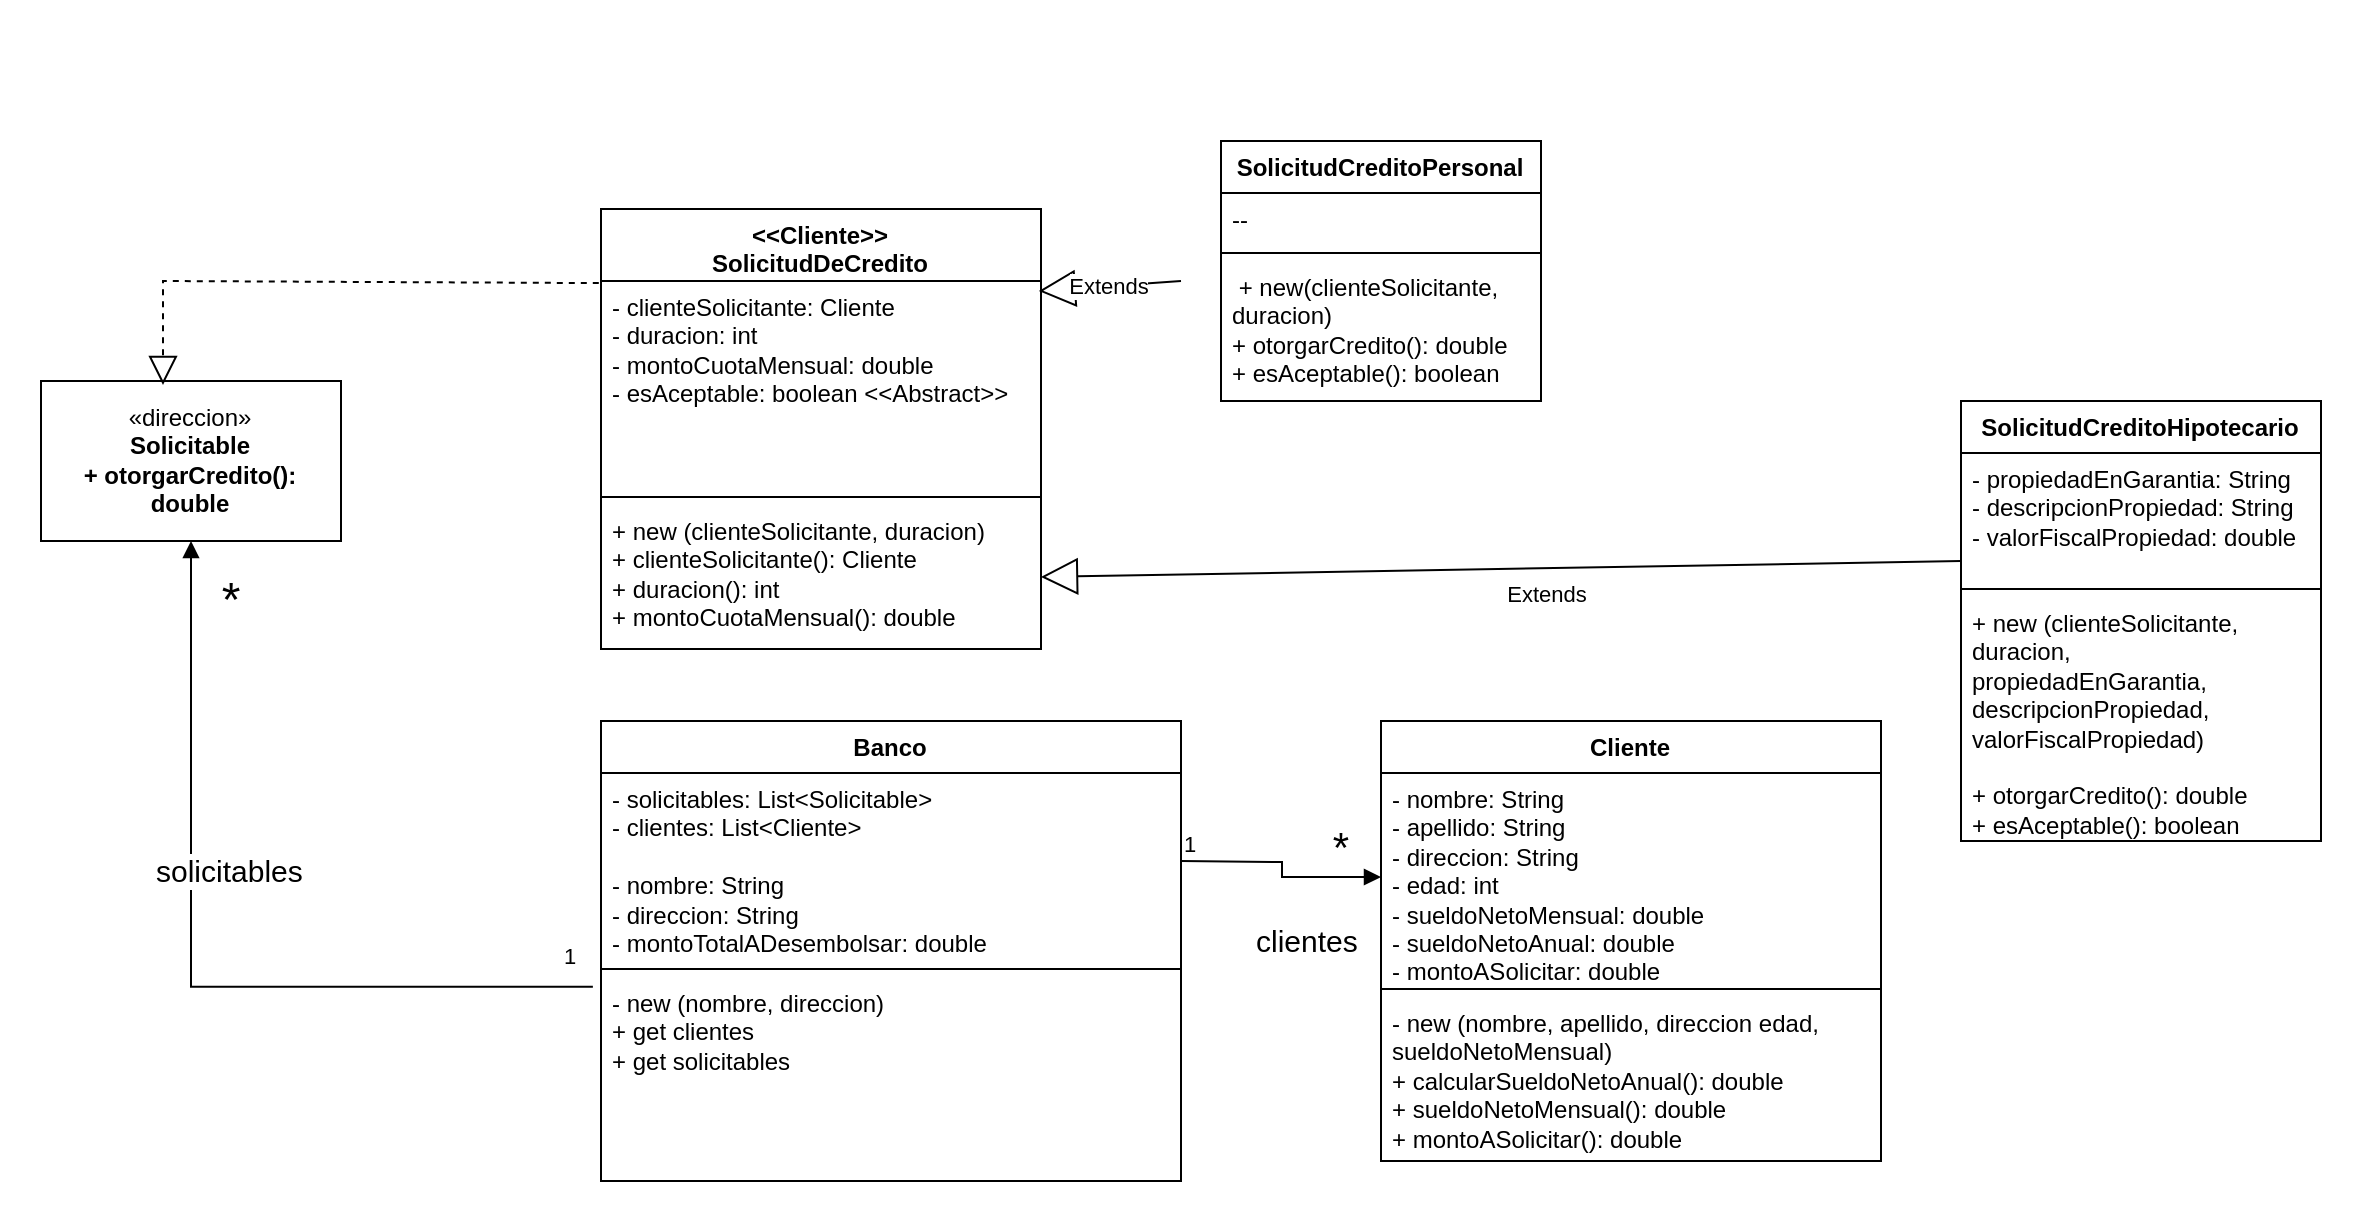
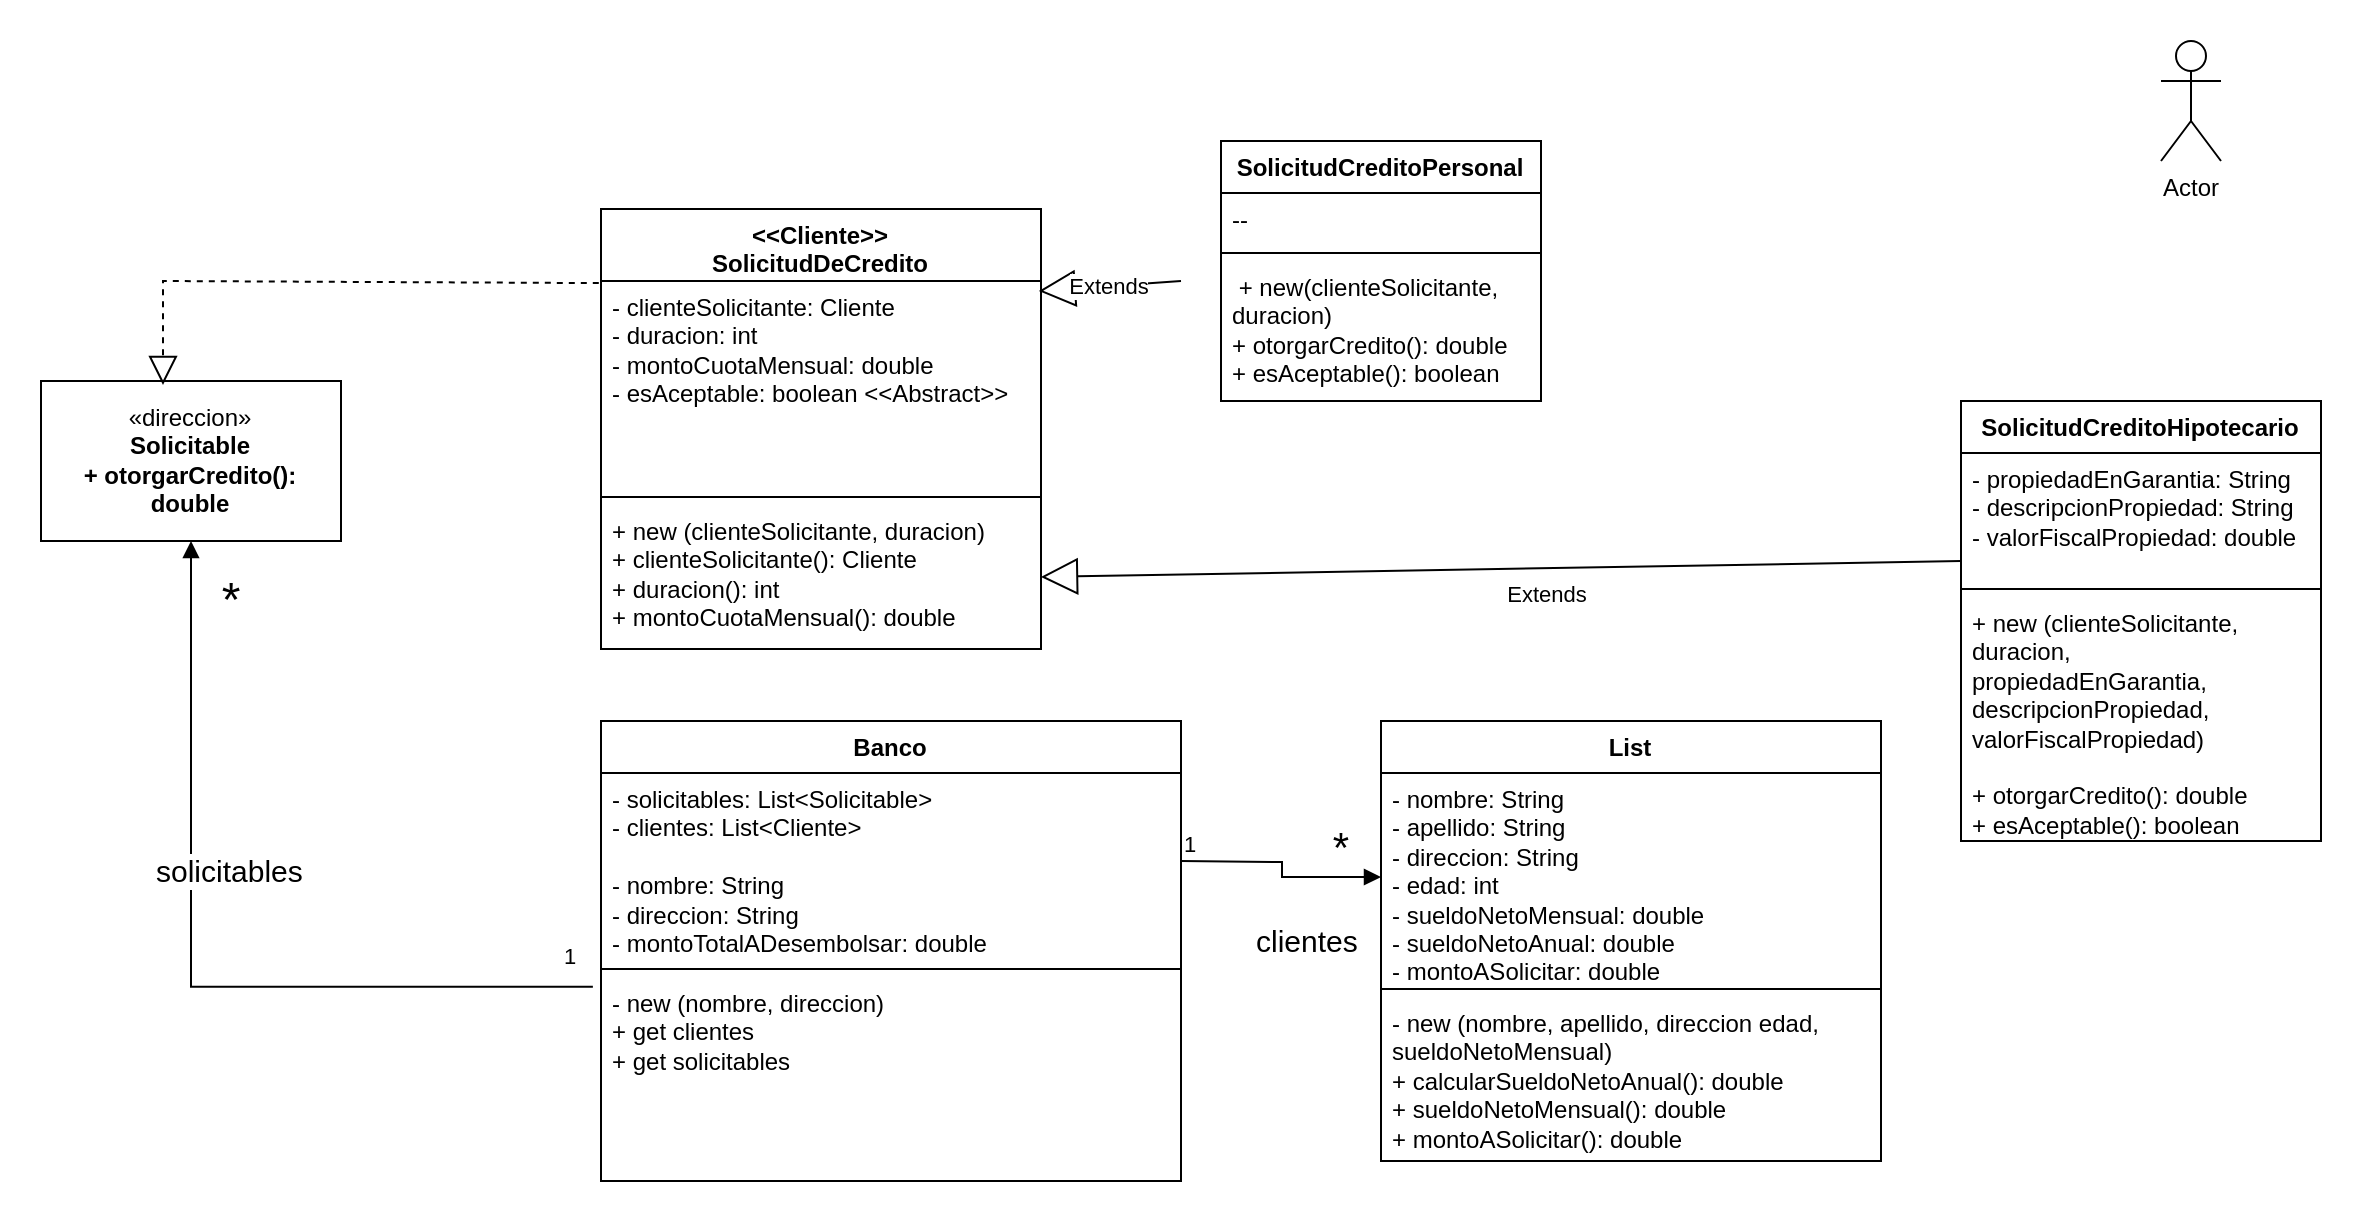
  <mxCell id="0" />
  <mxCell id="1" parent="0" />
  <mxCell id="2" value="Banco" style="swimlane;fontStyle=1;align=center;verticalAlign=top;childLayout=stackLayout;horizontal=1;startSize=26;horizontalStack=0;resizeParent=1;resizeParentMax=0;resizeLast=0;collapsible=1;marginBottom=0;whiteSpace=wrap;html=1;" parent="1" vertex="1"><mxGeometry x="300" y="360" width="290" height="230" as="geometry" /></mxCell>
  <mxCell id="3" value="&lt;div&gt;- solicitables: List&amp;lt;Solicitable&amp;gt;&lt;/div&gt;&lt;div&gt;- clientes: List&amp;lt;Cliente&amp;gt;&lt;br&gt;&lt;/div&gt;&lt;div&gt;&lt;br&gt;&lt;/div&gt;&lt;div&gt;- nombre: String&lt;/div&gt;&lt;div&gt;- direccion: String &lt;br&gt;&lt;/div&gt;&lt;div&gt;- montoTotalADesembolsar: double&lt;br&gt;&lt;/div&gt;" style="text;strokeColor=none;fillColor=none;align=left;verticalAlign=top;spacingLeft=4;spacingRight=4;overflow=hidden;rotatable=0;points=[[0,0.5],[1,0.5]];portConstraint=eastwest;whiteSpace=wrap;html=1;" parent="2" vertex="1"><mxGeometry y="26" width="290" height="94" as="geometry" /></mxCell>
  <mxCell id="4" value="" style="line;strokeWidth=1;fillColor=none;align=left;verticalAlign=middle;spacingTop=-1;spacingLeft=3;spacingRight=3;rotatable=0;labelPosition=right;points=[];portConstraint=eastwest;strokeColor=inherit;" parent="2" vertex="1"><mxGeometry y="120" width="290" height="8" as="geometry" /></mxCell>
  <mxCell id="5" value="&lt;div&gt;- new (nombre, direccion)&lt;/div&gt;&lt;div&gt;+ get clientes&lt;/div&gt;&lt;div&gt;+ get solicitables &lt;br&gt;&lt;/div&gt;" style="text;strokeColor=none;fillColor=none;align=left;verticalAlign=top;spacingLeft=4;spacingRight=4;overflow=hidden;rotatable=0;points=[[0,0.5],[1,0.5]];portConstraint=eastwest;whiteSpace=wrap;html=1;" parent="2" vertex="1"><mxGeometry y="128" width="290" height="102" as="geometry" /></mxCell>
- <mxCell id="6" value="Cliente " style="swimlane;fontStyle=1;align=center;verticalAlign=top;childLayout=stackLayout;horizontal=1;startSize=26;horizontalStack=0;resizeParent=1;resizeParentMax=0;resizeLast=0;collapsible=1;marginBottom=0;whiteSpace=wrap;html=1;" parent="1" vertex="1"><mxGeometry x="690" y="360" width="250" height="220" as="geometry" /></mxCell>
+ <mxCell id="6" value="List " style="swimlane;fontStyle=1;align=center;verticalAlign=top;childLayout=stackLayout;horizontal=1;startSize=26;horizontalStack=0;resizeParent=1;resizeParentMax=0;resizeLast=0;collapsible=1;marginBottom=0;whiteSpace=wrap;html=1;" parent="1" vertex="1"><mxGeometry x="690" y="360" width="250" height="220" as="geometry" /></mxCell>
  <mxCell id="7" value="&lt;div&gt;- nombre: String&lt;/div&gt;&lt;div&gt;- apellido: String&lt;/div&gt;&lt;div&gt;- direccion: String&lt;br&gt;&lt;/div&gt;&lt;div&gt;- edad: int&lt;/div&gt;&lt;div&gt;- sueldoNetoMensual: double&lt;/div&gt;&lt;div&gt;- sueldoNetoAnual: double&lt;/div&gt;&lt;div&gt;- montoASolicitar: double&lt;br&gt;&lt;/div&gt;&lt;div&gt;&amp;nbsp;&lt;/div&gt;" style="text;strokeColor=none;fillColor=none;align=left;verticalAlign=top;spacingLeft=4;spacingRight=4;overflow=hidden;rotatable=0;points=[[0,0.5],[1,0.5]];portConstraint=eastwest;whiteSpace=wrap;html=1;" parent="6" vertex="1"><mxGeometry y="26" width="250" height="104" as="geometry" /></mxCell>
  <mxCell id="8" value="" style="line;strokeWidth=1;fillColor=none;align=left;verticalAlign=middle;spacingTop=-1;spacingLeft=3;spacingRight=3;rotatable=0;labelPosition=right;points=[];portConstraint=eastwest;strokeColor=inherit;" parent="6" vertex="1"><mxGeometry y="130" width="250" height="8" as="geometry" /></mxCell>
  <mxCell id="9" value="&lt;div&gt;- new (nombre, apellido, direccion edad, &lt;br&gt;sueldoNetoMensual)&lt;/div&gt;&lt;div&gt;+ calcularSueldoNetoAnual(): double&lt;/div&gt;&lt;div&gt;+ sueldoNetoMensual(): double&lt;/div&gt;&lt;div&gt;+ montoASolicitar(): double&lt;br&gt;&lt;/div&gt;&lt;div&gt;&lt;br&gt;&lt;/div&gt;" style="text;strokeColor=none;fillColor=none;align=left;verticalAlign=top;spacingLeft=4;spacingRight=4;overflow=hidden;rotatable=0;points=[[0,0.5],[1,0.5]];portConstraint=eastwest;whiteSpace=wrap;html=1;" parent="6" vertex="1"><mxGeometry y="138" width="250" height="82" as="geometry" /></mxCell>
  <mxCell id="10" value="&lt;font style=&quot;font-size: 15px;&quot;&gt;clientes&lt;/font&gt;" style="endArrow=block;endFill=1;html=1;edgeStyle=orthogonalEdgeStyle;align=left;verticalAlign=top;rounded=0;entryX=0;entryY=0.5;entryDx=0;entryDy=0;" parent="1" target="7" edge="1"><mxGeometry x="0.192" y="-27" relative="1" as="geometry"><mxPoint x="590" y="430" as="sourcePoint" /><mxPoint x="750" y="430" as="targetPoint" /><mxPoint x="-20" y="-10" as="offset" /></mxGeometry></mxCell>
  <mxCell id="11" value="1" style="edgeLabel;resizable=0;html=1;align=left;verticalAlign=bottom;" parent="10" connectable="0" vertex="1"><mxGeometry x="-1" relative="1" as="geometry" /></mxCell>
  <mxCell id="12" value="&lt;font style=&quot;font-size: 21px;&quot;&gt;*&lt;/font&gt;" style="text;html=1;align=center;verticalAlign=middle;resizable=0;points=[];autosize=1;strokeColor=none;fillColor=none;" parent="1" vertex="1"><mxGeometry x="655" y="403" width="30" height="40" as="geometry" /></mxCell>
  <mxCell id="13" value="«direccion»&lt;br&gt;&lt;div&gt;&lt;b&gt;Solicitable&lt;/b&gt;&lt;/div&gt;&lt;div&gt;&lt;b&gt;+ otorgarCredito(): double&lt;br&gt;&lt;/b&gt;&lt;/div&gt;" style="html=1;whiteSpace=wrap;" parent="1" vertex="1"><mxGeometry x="20" y="190" width="150" height="80" as="geometry" /></mxCell>
  <mxCell id="14" value="&lt;font style=&quot;font-size: 15px;&quot;&gt;solicitables&lt;/font&gt;" style="endArrow=block;endFill=1;html=1;edgeStyle=orthogonalEdgeStyle;align=left;verticalAlign=top;rounded=0;exitX=-0.014;exitY=0.048;exitDx=0;exitDy=0;exitPerimeter=0;entryX=0.5;entryY=1;entryDx=0;entryDy=0;" parent="1" source="5" target="13" edge="1"><mxGeometry x="0.294" y="19" relative="1" as="geometry"><mxPoint x="250" y="510" as="sourcePoint" /><mxPoint x="90" y="510" as="targetPoint" /><mxPoint as="offset" /></mxGeometry></mxCell>
  <mxCell id="15" value="1" style="edgeLabel;resizable=0;html=1;align=left;verticalAlign=bottom;" parent="14" connectable="0" vertex="1"><mxGeometry x="-1" relative="1" as="geometry"><mxPoint x="-16" y="-7" as="offset" /></mxGeometry></mxCell>
  <mxCell id="16" value="&lt;div&gt;&amp;lt;&amp;lt;Cliente&amp;gt;&amp;gt;&lt;/div&gt;&lt;div&gt;SolicitudDeCredito&lt;br&gt;&lt;/div&gt;" style="swimlane;fontStyle=1;align=center;verticalAlign=top;childLayout=stackLayout;horizontal=1;startSize=36;horizontalStack=0;resizeParent=1;resizeParentMax=0;resizeLast=0;collapsible=1;marginBottom=0;whiteSpace=wrap;html=1;" parent="1" vertex="1"><mxGeometry x="300" y="104" width="220" height="220" as="geometry" /></mxCell>
  <mxCell id="17" value="&lt;div&gt;- clienteSolicitante: Cliente&lt;/div&gt;&lt;div&gt;- duracion: int&lt;br&gt;&lt;/div&gt;&lt;div&gt;- montoCuotaMensual: double &lt;br&gt;&lt;/div&gt;&lt;div&gt;- esAceptable: boolean &amp;lt;&amp;lt;Abstract&amp;gt;&amp;gt;&lt;/div&gt;&lt;div&gt;&lt;br&gt;&lt;/div&gt;" style="text;strokeColor=none;fillColor=none;align=left;verticalAlign=top;spacingLeft=4;spacingRight=4;overflow=hidden;rotatable=0;points=[[0,0.5],[1,0.5]];portConstraint=eastwest;whiteSpace=wrap;html=1;" parent="16" vertex="1"><mxGeometry y="36" width="220" height="104" as="geometry" /></mxCell>
  <mxCell id="18" value="" style="line;strokeWidth=1;fillColor=none;align=left;verticalAlign=middle;spacingTop=-1;spacingLeft=3;spacingRight=3;rotatable=0;labelPosition=right;points=[];portConstraint=eastwest;strokeColor=inherit;" parent="16" vertex="1"><mxGeometry y="140" width="220" height="8" as="geometry" /></mxCell>
  <mxCell id="19" value="&lt;div&gt;+ new (clienteSolicitante, duracion)&lt;br&gt;&lt;/div&gt;&lt;div&gt;+ clienteSolicitante(): Cliente&lt;/div&gt;&lt;div&gt;+ duracion(): int&lt;/div&gt;&lt;div&gt;+ montoCuotaMensual(): double&lt;br&gt;&lt;/div&gt;" style="text;strokeColor=none;fillColor=none;align=left;verticalAlign=top;spacingLeft=4;spacingRight=4;overflow=hidden;rotatable=0;points=[[0,0.5],[1,0.5]];portConstraint=eastwest;whiteSpace=wrap;html=1;" parent="16" vertex="1"><mxGeometry y="148" width="220" height="72" as="geometry" /></mxCell>
  <mxCell id="20" value="" style="endArrow=block;dashed=1;endFill=0;endSize=12;html=1;rounded=0;exitX=-0.005;exitY=0.01;exitDx=0;exitDy=0;exitPerimeter=0;" parent="1" source="17" edge="1"><mxGeometry width="160" relative="1" as="geometry"><mxPoint x="230" y="140" as="sourcePoint" /><mxPoint x="81" y="192" as="targetPoint" /><Array as="points"><mxPoint x="81" y="140" /></Array></mxGeometry></mxCell>
  <mxCell id="21" value="Extends" style="endArrow=block;endSize=16;endFill=0;html=1;rounded=0;entryX=0.995;entryY=0.048;entryDx=0;entryDy=0;entryPerimeter=0;" parent="1" target="17" edge="1"><mxGeometry width="160" relative="1" as="geometry"><mxPoint x="590" y="140" as="sourcePoint" /><mxPoint x="530" y="140" as="targetPoint" /></mxGeometry></mxCell>
  <mxCell id="22" value="SolicitudCreditoHipotecario" style="swimlane;fontStyle=1;align=center;verticalAlign=top;childLayout=stackLayout;horizontal=1;startSize=26;horizontalStack=0;resizeParent=1;resizeParentMax=0;resizeLast=0;collapsible=1;marginBottom=0;whiteSpace=wrap;html=1;" parent="1" vertex="1"><mxGeometry x="980" y="200" width="180" height="220" as="geometry" /></mxCell>
  <mxCell id="23" value="&lt;div&gt;- propiedadEnGarantia: String&lt;/div&gt;&lt;div&gt;- descripcionPropiedad: String&lt;br&gt;&lt;/div&gt;&lt;div&gt;- valorFiscalPropiedad: double&lt;br&gt;&lt;/div&gt;" style="text;strokeColor=none;fillColor=none;align=left;verticalAlign=top;spacingLeft=4;spacingRight=4;overflow=hidden;rotatable=0;points=[[0,0.5],[1,0.5]];portConstraint=eastwest;whiteSpace=wrap;html=1;" parent="22" vertex="1"><mxGeometry y="26" width="180" height="64" as="geometry" /></mxCell>
  <mxCell id="24" value="" style="line;strokeWidth=1;fillColor=none;align=left;verticalAlign=middle;spacingTop=-1;spacingLeft=3;spacingRight=3;rotatable=0;labelPosition=right;points=[];portConstraint=eastwest;strokeColor=inherit;" parent="22" vertex="1"><mxGeometry y="90" width="180" height="8" as="geometry" /></mxCell>
  <mxCell id="25" value="&lt;div&gt;+ new (clienteSolicitante, duracion, propiedadEnGarantia, descripcionPropiedad, valorFiscalPropiedad)&lt;/div&gt;&lt;div&gt;&lt;br&gt;&lt;/div&gt;&lt;div&gt;+ otorgarCredito(): double&lt;br&gt;&lt;/div&gt;&lt;div&gt;+ esAceptable(): boolean&lt;br&gt;&lt;/div&gt;" style="text;strokeColor=none;fillColor=none;align=left;verticalAlign=top;spacingLeft=4;spacingRight=4;overflow=hidden;rotatable=0;points=[[0,0.5],[1,0.5]];portConstraint=eastwest;whiteSpace=wrap;html=1;" parent="22" vertex="1"><mxGeometry y="98" width="180" height="122" as="geometry" /></mxCell>
  <mxCell id="26" value="Extends" style="endArrow=block;endSize=16;endFill=0;html=1;rounded=0;entryX=1;entryY=0.5;entryDx=0;entryDy=0;" parent="1" target="19" edge="1"><mxGeometry x="-0.102" y="13" width="160" relative="1" as="geometry"><mxPoint x="980" y="280" as="sourcePoint" /><mxPoint x="720" y="270" as="targetPoint" /><mxPoint as="offset" /></mxGeometry></mxCell>
+ <mxCell id="27" value="Actor" style="shape=umlActor;verticalLabelPosition=bottom;verticalAlign=top;html=1;" parent="1" vertex="1"><mxGeometry x="1080" y="20" width="30" height="60" as="geometry" /></mxCell>
  <mxCell id="28" value="&lt;font style=&quot;font-size: 24px;&quot;&gt;*&lt;/font&gt;" style="text;html=1;align=center;verticalAlign=middle;resizable=0;points=[];autosize=1;strokeColor=none;fillColor=none;" parent="1" vertex="1"><mxGeometry x="100" y="280" width="30" height="40" as="geometry" /></mxCell>
  <mxCell id="29" value="SolicitudCreditoPersonal" style="swimlane;fontStyle=1;align=center;verticalAlign=top;childLayout=stackLayout;horizontal=1;startSize=26;horizontalStack=0;resizeParent=1;resizeParentMax=0;resizeLast=0;collapsible=1;marginBottom=0;whiteSpace=wrap;html=1;" vertex="1" parent="1"><mxGeometry x="610" y="70" width="160" height="130" as="geometry" /></mxCell>
  <mxCell id="30" value="--" style="text;strokeColor=none;fillColor=none;align=left;verticalAlign=top;spacingLeft=4;spacingRight=4;overflow=hidden;rotatable=0;points=[[0,0.5],[1,0.5]];portConstraint=eastwest;whiteSpace=wrap;html=1;" vertex="1" parent="29"><mxGeometry y="26" width="160" height="26" as="geometry" /></mxCell>
  <mxCell id="31" value="" style="line;strokeWidth=1;fillColor=none;align=left;verticalAlign=middle;spacingTop=-1;spacingLeft=3;spacingRight=3;rotatable=0;labelPosition=right;points=[];portConstraint=eastwest;strokeColor=inherit;" vertex="1" parent="29"><mxGeometry y="52" width="160" height="8" as="geometry" /></mxCell>
  <mxCell id="32" value="&lt;div&gt;&amp;nbsp;+ new(clienteSolicitante, duracion) &lt;br&gt;&lt;/div&gt;&lt;div&gt;+ otorgarCredito(): double &lt;br&gt;&lt;/div&gt;&lt;div&gt;+ esAceptable(): boolean &lt;br&gt;&lt;/div&gt;" style="text;strokeColor=none;fillColor=none;align=left;verticalAlign=top;spacingLeft=4;spacingRight=4;overflow=hidden;rotatable=0;points=[[0,0.5],[1,0.5]];portConstraint=eastwest;whiteSpace=wrap;html=1;" vertex="1" parent="29"><mxGeometry y="60" width="160" height="70" as="geometry" /></mxCell>
